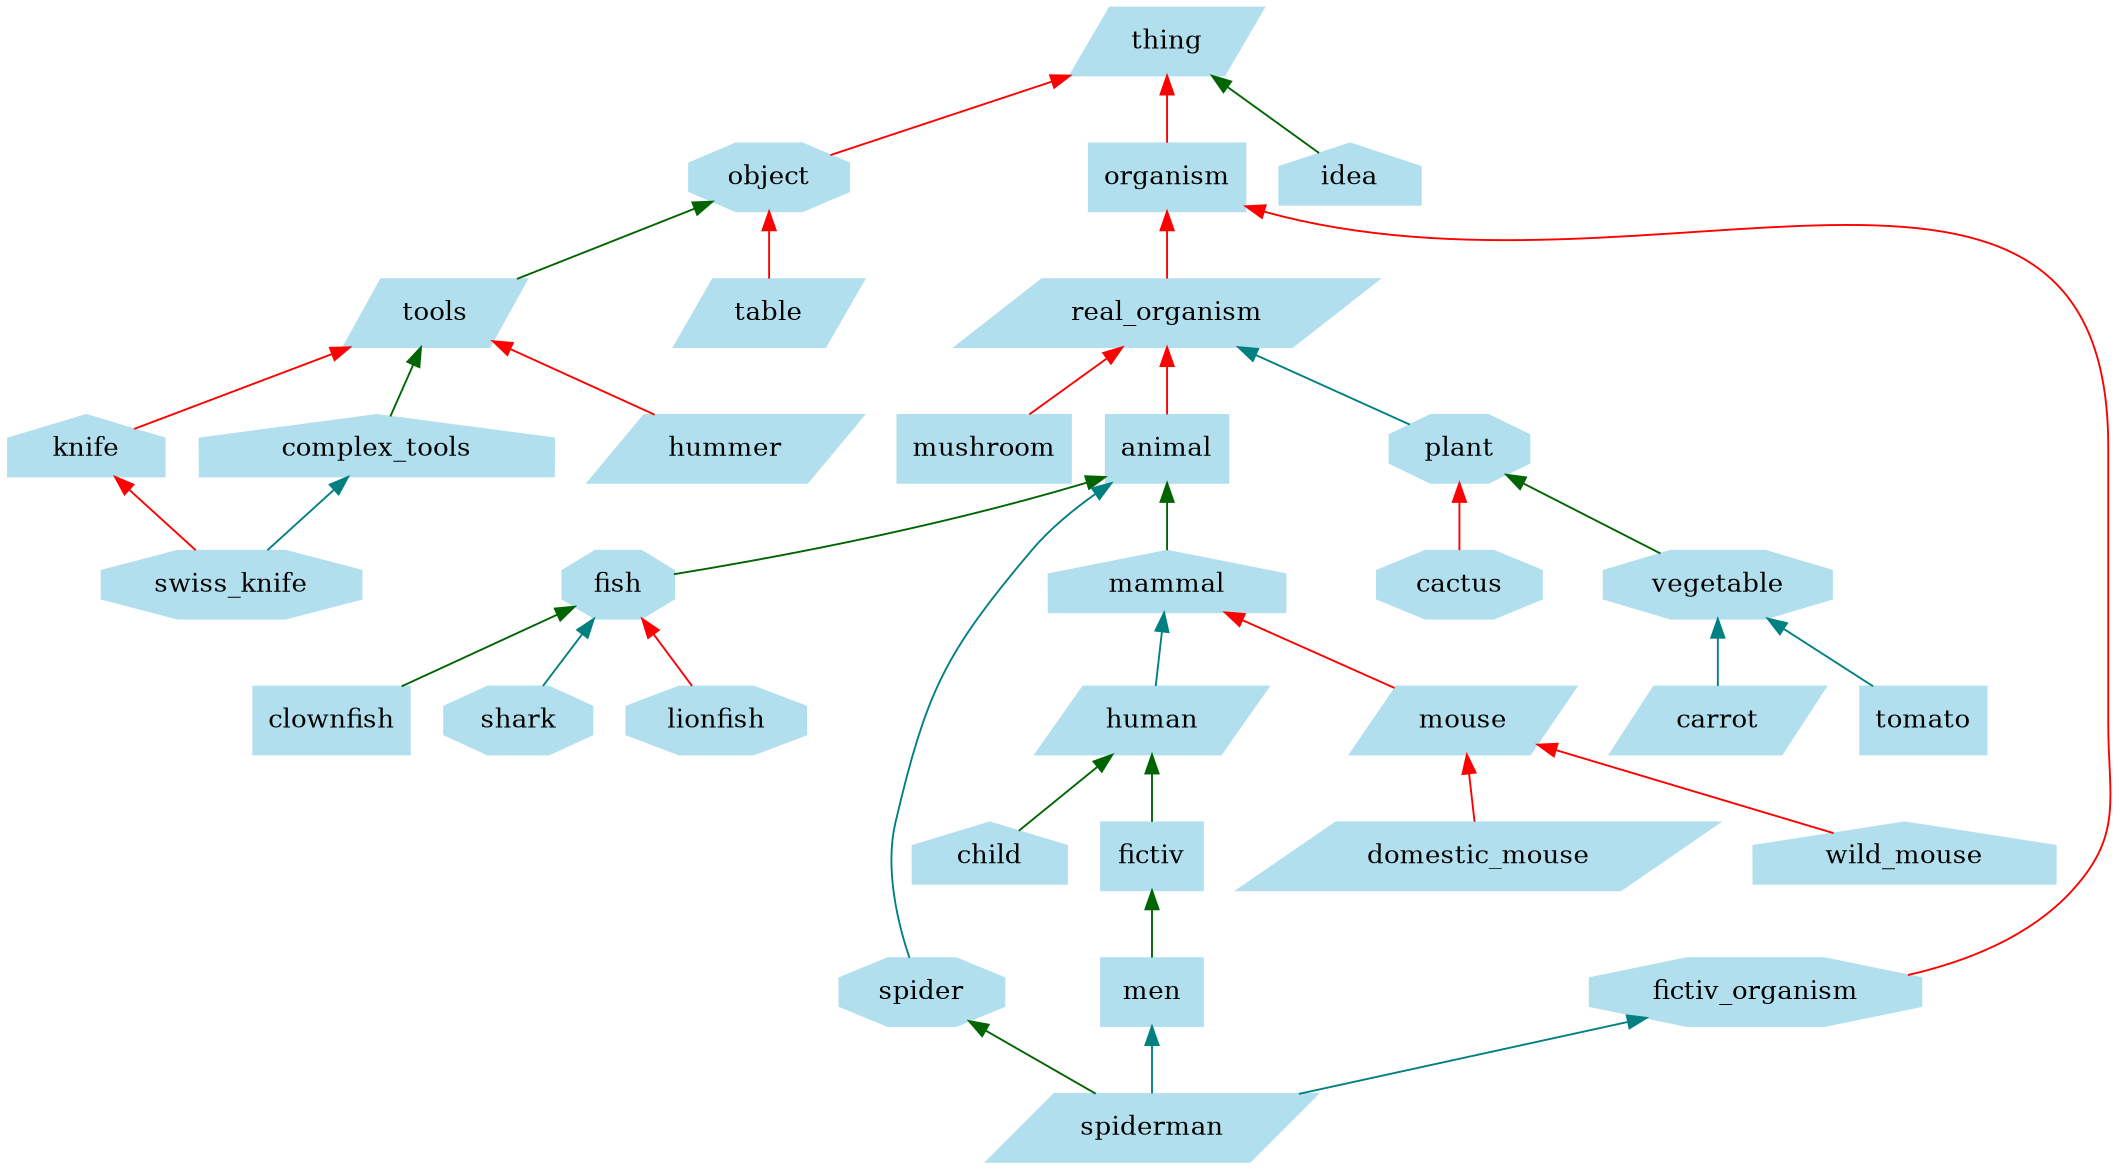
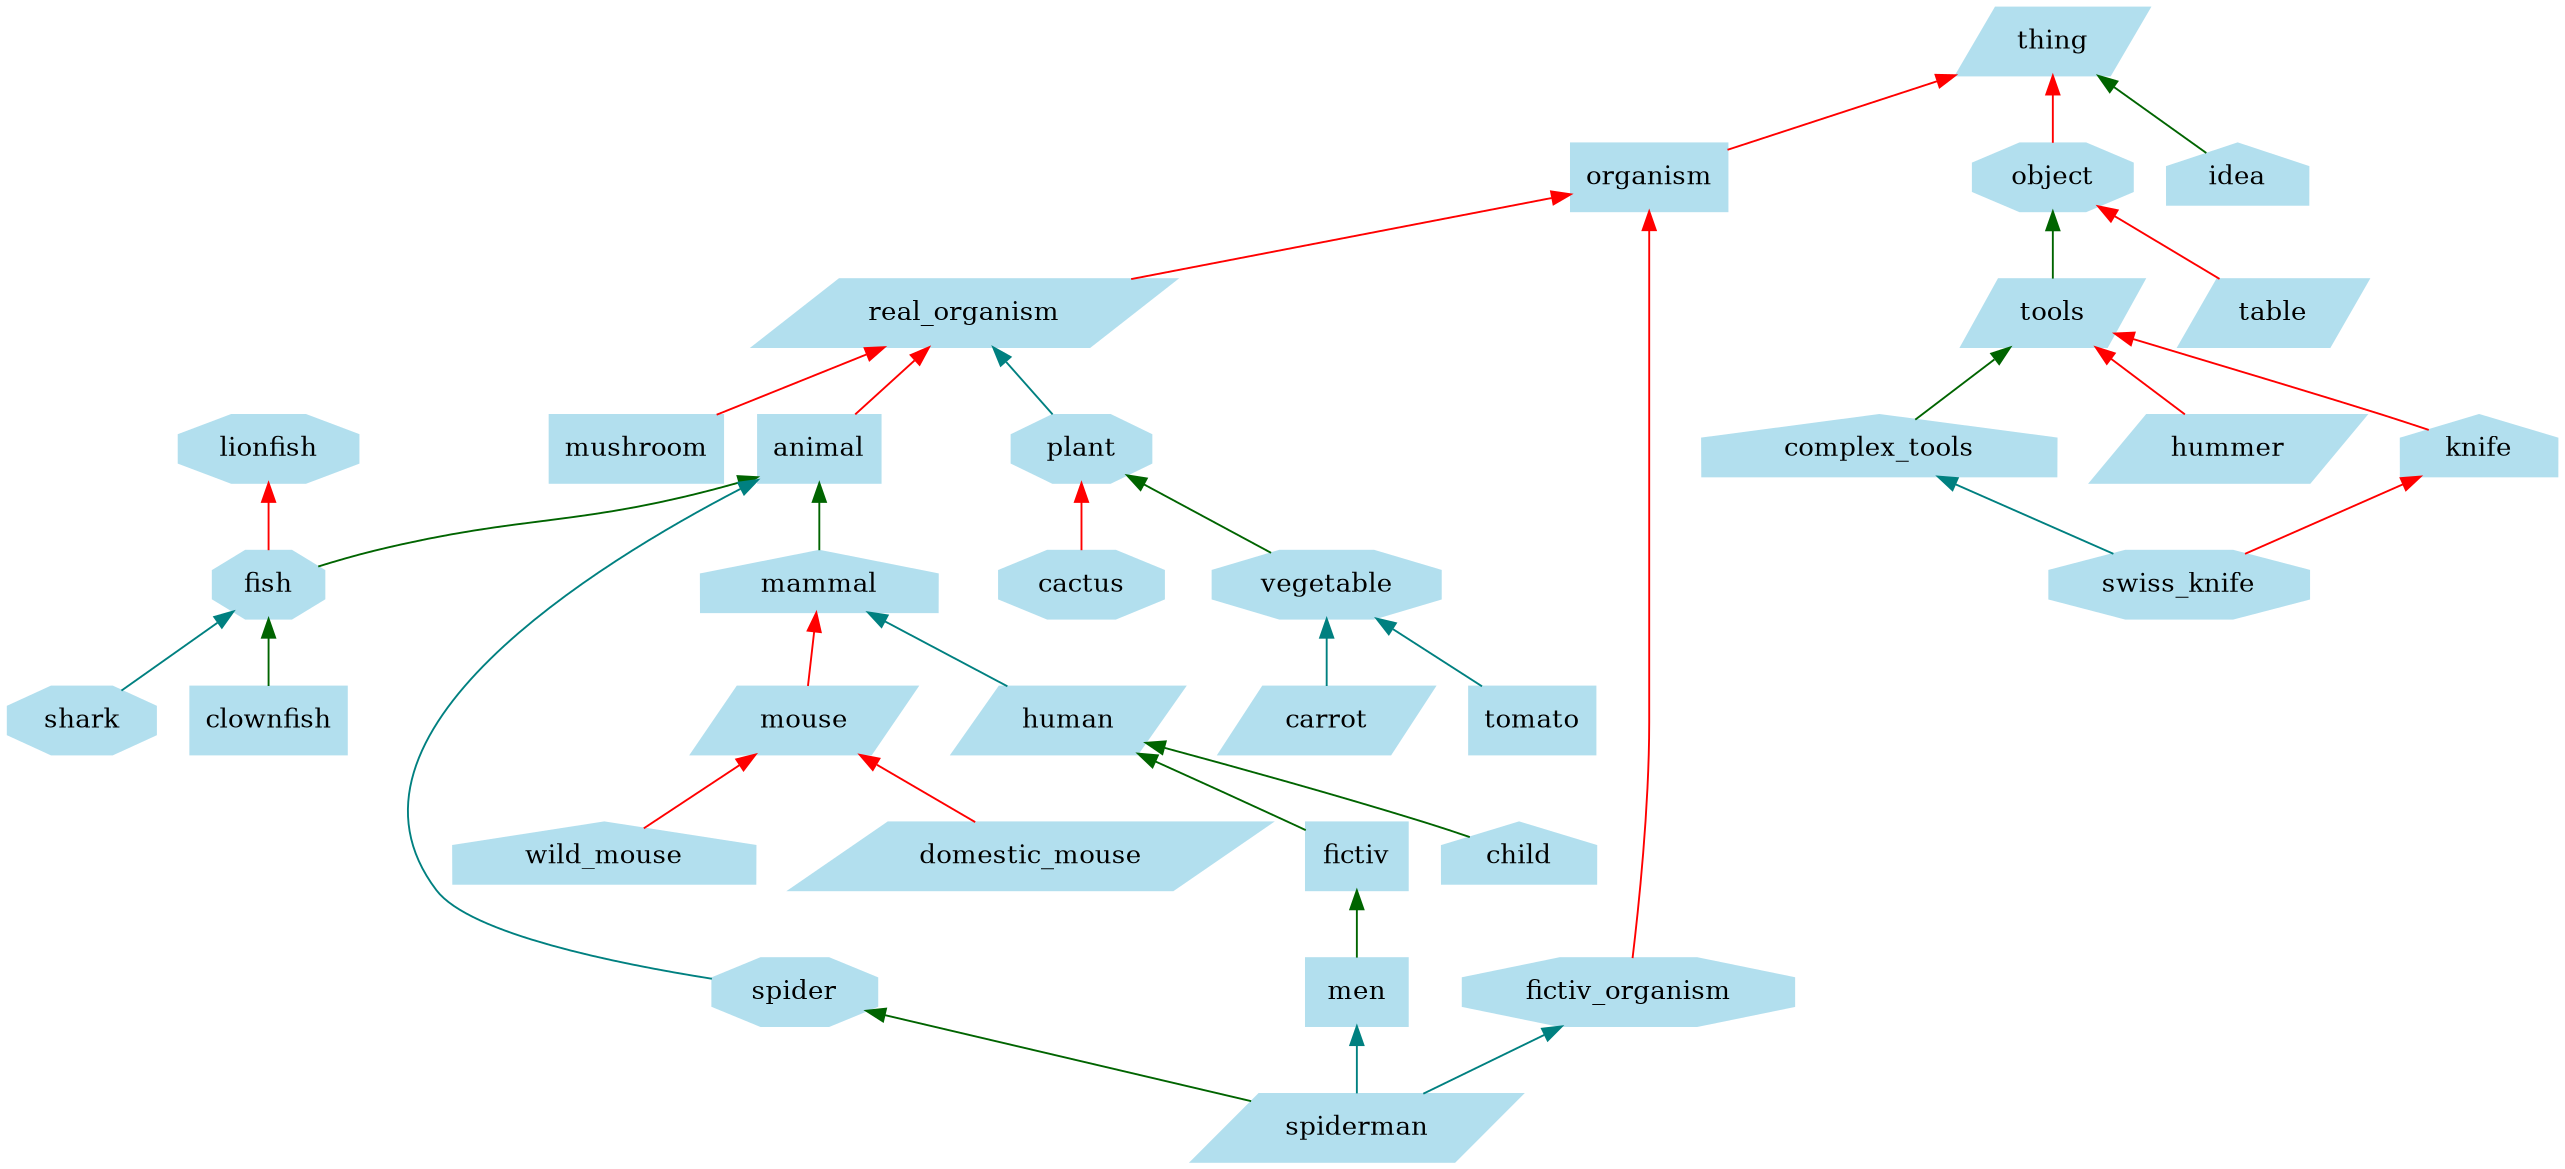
  digraph {
    rankdir=BT
    node [color=lightblue2 shape=octagon style=filled]
    edge [color=red]
    shark
    fish
    animal [shape=box]
    real_organism [shape=parallelogram]
    lionfish
    organism [shape=box]
    spider
    clownfish [shape=box]
    thing [shape=parallelogram]
    complex_tools [shape=house]
    swiss_knife
    knife [shape=house]
    tools [shape=parallelogram]
    object
    hummer [shape=parallelogram]
    spiderman [shape=parallelogram]
    fictiv_organism
    men [shape=box]
    n19 [label=fictiv shape=box]
    mushroom [shape=box]
    plant
    cactus
    vegetable
    carrot [shape=parallelogram]
    tomato [shape=box]
    mouse [shape=parallelogram]
    mammal [shape=house]
    wild_mouse [shape=house]
    child [shape=house]
    human [shape=parallelogram]
    domestic_mouse [shape=parallelogram]
    idea [shape=house]
    table [shape=parallelogram]
    shark -> fish [color=teal]
    fish -> animal [color=darkgreen]
    animal -> real_organism
    real_organism -> organism
-   lionfish -> fish
+   fish -> lionfish
    organism -> thing
    spider -> animal [color=teal]
    clownfish -> fish [color=darkgreen]
    complex_tools -> tools [color=darkgreen]
    swiss_knife -> complex_tools [color=teal]
    swiss_knife -> knife
    knife -> tools
    tools -> object [color=darkgreen]
    object -> thing
    hummer -> tools
    spiderman -> spider [color=darkgreen]
    spiderman -> fictiv_organism [color=teal]
    spiderman -> men [color=teal]
    fictiv_organism -> organism
    men -> n19 [color=darkgreen]
    n19 -> human [color=darkgreen]
    mushroom -> real_organism
    plant -> real_organism [color=teal]
    cactus -> plant
    vegetable -> plant [color=darkgreen]
    carrot -> vegetable [color=teal]
    tomato -> vegetable [color=teal]
    mouse -> mammal
    mammal -> animal [color=darkgreen]
    wild_mouse -> mouse
    child -> human [color=darkgreen]
    human -> mammal [color=teal]
    domestic_mouse -> mouse
    idea -> thing [color=darkgreen]
    table -> object
  }
